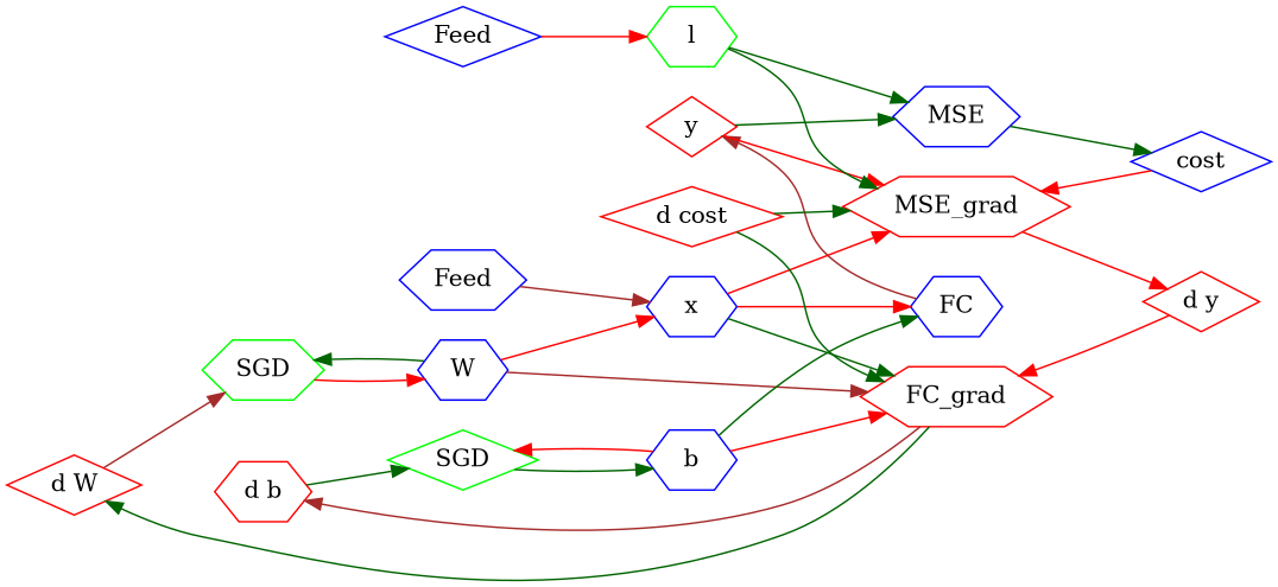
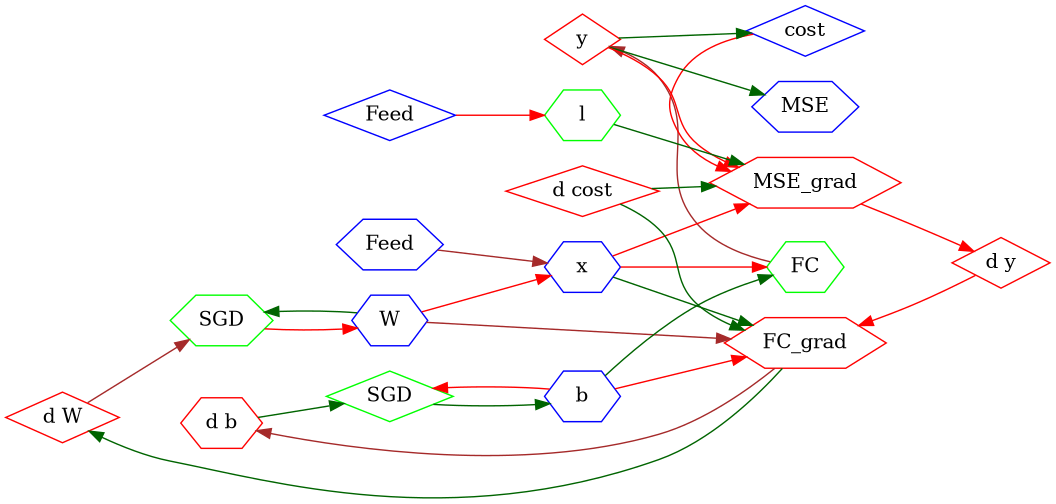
  digraph {
    rankdir=LR
    node [color=blue shape=hexagon]
    edge [color=darkgreen]
    n1 [label=MSE]
    n2 [color=red label=MSE_grad]
-   n3 [label=FC]
+   n3 [color=green label=FC]
    n4 [color=red label=FC_grad]
    n5 [label=cost shape=diamond]
    n6 [color=red label="d y" shape=diamond]
    n7 [color=red label=y shape=diamond]
    n8 [color=red label="d b"]
    n9 [color=red label="d W" shape=diamond]
    n10 [label=Feed]
    n11 [label=x]
    n12 [label=Feed shape=diamond]
    n13 [color=green label=l]
    n14 [label=W]
    n15 [color=green label=SGD]
    n16 [label=b]
    n17 [color=green label=SGD shape=diamond]
    n18 [color=red label="d cost" shape=diamond]
    subgraph cluster_1 {
      style=invis
      n1
      n2
    }
    subgraph cluster_2 {
      style=invis
      n3
      n4
    }
-   n1 -> n5
+   n7 -> n5
    n2 -> n6 [color=red]
    n3 -> n7 [color=brown]
    n4 -> n8 [color=brown]
    n4 -> n9
    n5 -> n2 [color=red]
    n6 -> n4 [color=red]
    n7 -> n1
    n7 -> n2 [color=red]
    n8 -> n17
    n9 -> n15 [color=brown]
    n10 -> n11 [color=brown]
    n11 -> n2 [color=red]
    n11 -> n3 [color=red]
    n11 -> n4
    n12 -> n13 [color=red]
-   n13 -> n1
    n13 -> n2
    n14 -> n4 [color=brown]
    n14 -> n11 [color=red]
    n14 -> n15
    n15 -> n14 [color=red]
    n16 -> n3
    n16 -> n4 [color=red]
    n16 -> n17 [color=red]
    n17 -> n16
    n18 -> n2
    n18 -> n4
  }
